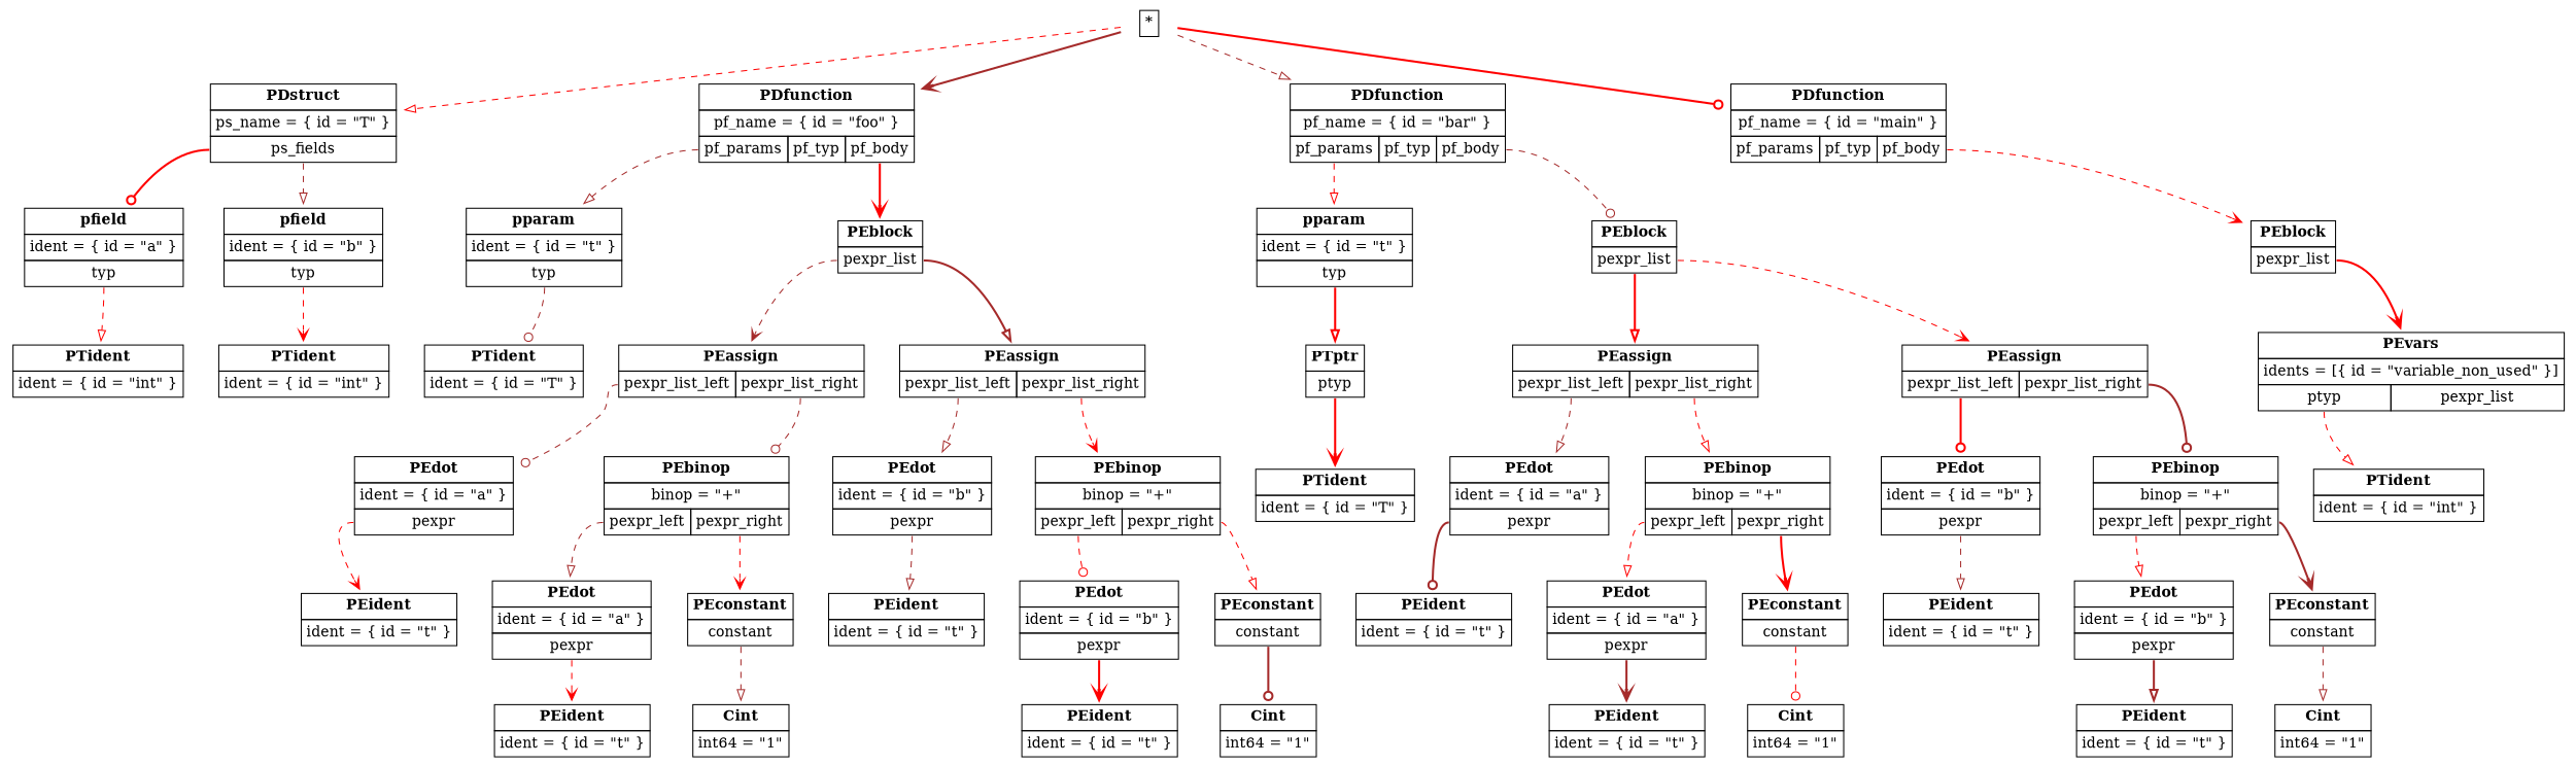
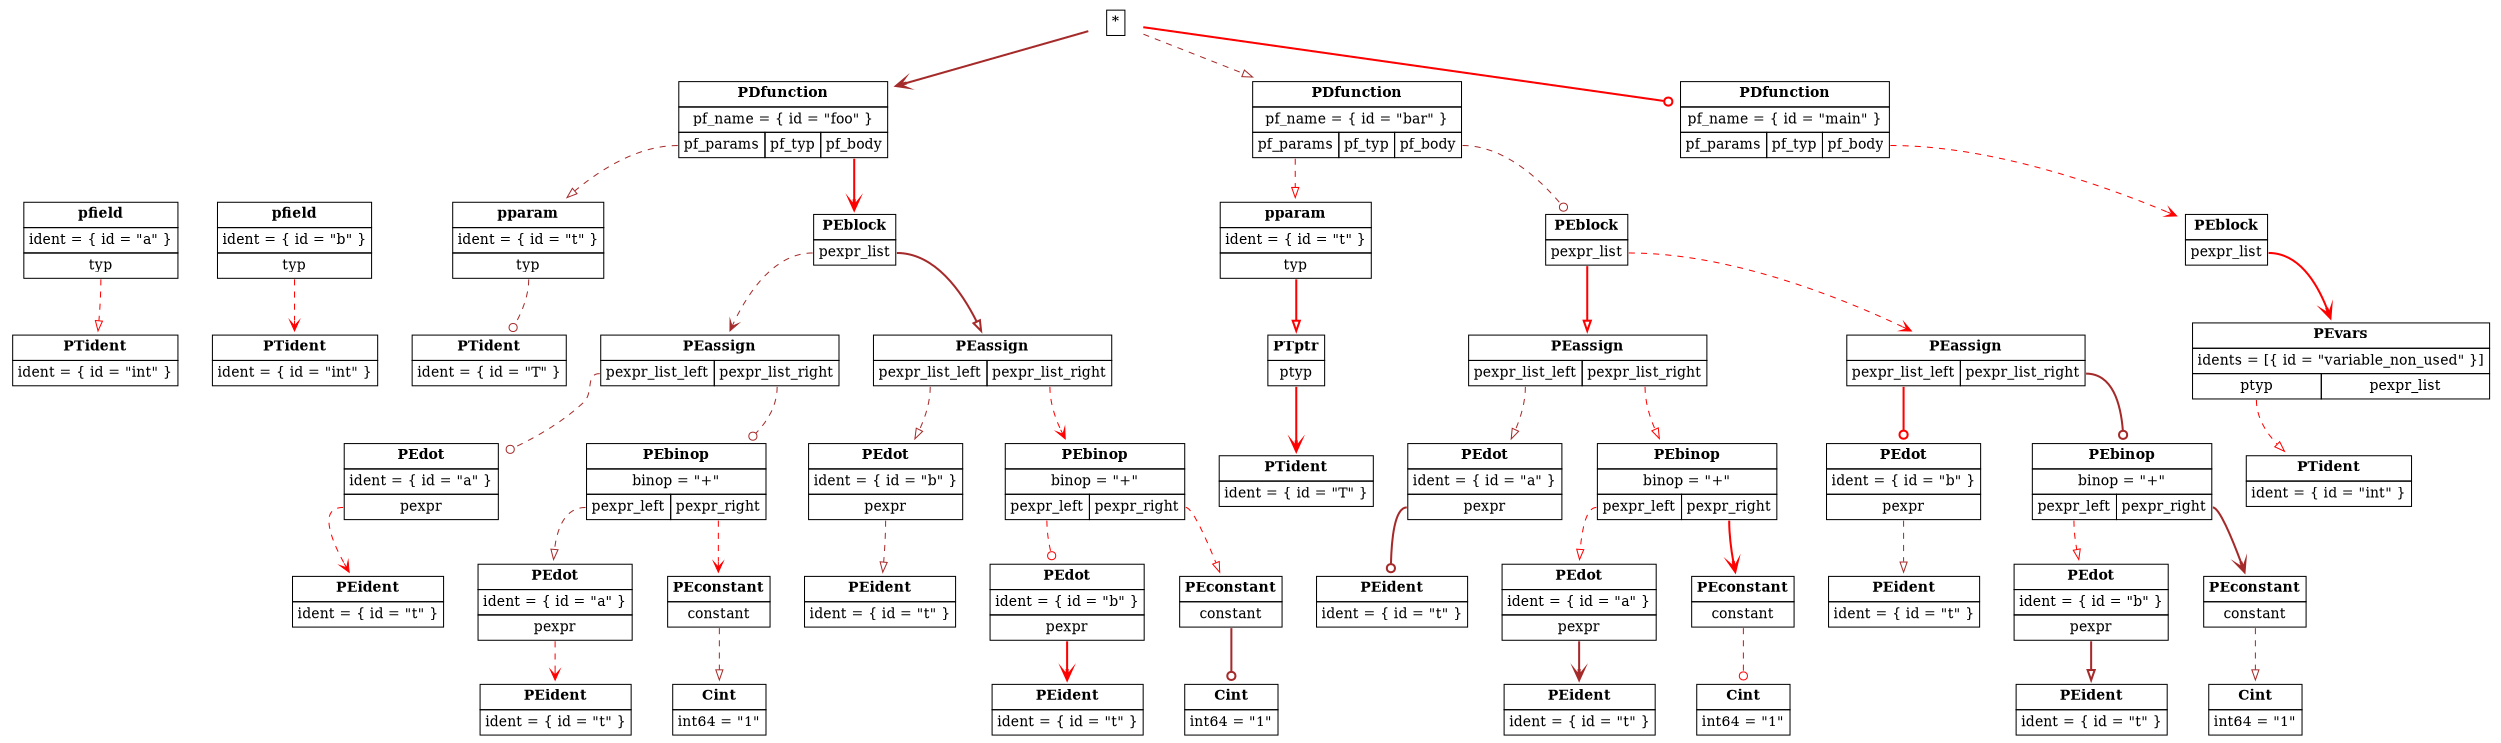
  digraph {
    node [shape=plaintext]
    edge [color=red style=dashed arrowhead=onormal tailport=pexpr]
    n1 [label=<<table border='0' cellborder='1' cellspacing='0' cellpadding='4'><tr ><td colspan = '1'><b >*</b></td></tr></table>>]
-   n2 [label=<<table border='0' cellborder='1' cellspacing='0' cellpadding='4'><tr ><td colspan = '1'><b >PDstruct</b></td></tr><tr ><td colspan = '1'>ps_name = { id = "T" }</td></tr><tr ><td port='ps_fields'>ps_fields</td></tr></table>>]
    n3 [label=<<table border='0' cellborder='1' cellspacing='0' cellpadding='4'><tr ><td colspan = '3'><b >PDfunction</b></td></tr><tr ><td colspan = '3'>pf_name = { id = "foo" }</td></tr><tr ><td port='pf_params'>pf_params</td><td port='pf_typ'>pf_typ</td><td port='pf_body'>pf_body</td></tr></table>>]
    n4 [label=<<table border='0' cellborder='1' cellspacing='0' cellpadding='4'><tr ><td colspan = '3'><b >PDfunction</b></td></tr><tr ><td colspan = '3'>pf_name = { id = "bar" }</td></tr><tr ><td port='pf_params'>pf_params</td><td port='pf_typ'>pf_typ</td><td port='pf_body'>pf_body</td></tr></table>>]
    n5 [label=<<table border='0' cellborder='1' cellspacing='0' cellpadding='4'><tr ><td colspan = '3'><b >PDfunction</b></td></tr><tr ><td colspan = '3'>pf_name = { id = "main" }</td></tr><tr ><td port='pf_params'>pf_params</td><td port='pf_typ'>pf_typ</td><td port='pf_body'>pf_body</td></tr></table>>]
    n6 [label=<<table border='0' cellborder='1' cellspacing='0' cellpadding='4'><tr ><td colspan = '1'><b >pfield</b></td></tr><tr ><td colspan = '1'>ident = { id = "a" }</td></tr><tr ><td port='typ'>typ</td></tr></table>>]
    n7 [label=<<table border='0' cellborder='1' cellspacing='0' cellpadding='4'><tr ><td colspan = '1'><b >pfield</b></td></tr><tr ><td colspan = '1'>ident = { id = "b" }</td></tr><tr ><td port='typ'>typ</td></tr></table>>]
    n8 [label=<<table border='0' cellborder='1' cellspacing='0' cellpadding='4'><tr ><td colspan = '1'><b >PTident</b></td></tr><tr ><td colspan = '1'>ident = { id = "int" }</td></tr></table>>]
    n9 [label=<<table border='0' cellborder='1' cellspacing='0' cellpadding='4'><tr ><td colspan = '1'><b >PTident</b></td></tr><tr ><td colspan = '1'>ident = { id = "int" }</td></tr></table>>]
    n10 [label=<<table border='0' cellborder='1' cellspacing='0' cellpadding='4'><tr ><td colspan = '1'><b >pparam</b></td></tr><tr ><td colspan = '1'>ident = { id = "t" }</td></tr><tr ><td port='typ'>typ</td></tr></table>>]
    n11 [label=<<table border='0' cellborder='1' cellspacing='0' cellpadding='4'><tr ><td colspan = '1'><b >PEblock</b></td></tr><tr ><td port='pexpr_list'>pexpr_list</td></tr></table>>]
    n12 [label=<<table border='0' cellborder='1' cellspacing='0' cellpadding='4'><tr ><td colspan = '1'><b >PTident</b></td></tr><tr ><td colspan = '1'>ident = { id = "T" }</td></tr></table>>]
    n13 [label=<<table border='0' cellborder='1' cellspacing='0' cellpadding='4'><tr ><td colspan = '2'><b >PEassign</b></td></tr><tr ><td port='pexpr_list_left'>pexpr_list_left</td><td port='pexpr_list_right'>pexpr_list_right</td></tr></table>>]
    n14 [label=<<table border='0' cellborder='1' cellspacing='0' cellpadding='4'><tr ><td colspan = '2'><b >PEassign</b></td></tr><tr ><td port='pexpr_list_left'>pexpr_list_left</td><td port='pexpr_list_right'>pexpr_list_right</td></tr></table>>]
    n15 [label=<<table border='0' cellborder='1' cellspacing='0' cellpadding='4'><tr ><td colspan = '1'><b >PEdot</b></td></tr><tr ><td colspan = '1'>ident = { id = "a" }</td></tr><tr ><td port='pexpr'>pexpr</td></tr></table>>]
    n16 [label=<<table border='0' cellborder='1' cellspacing='0' cellpadding='4'><tr ><td colspan = '2'><b >PEbinop</b></td></tr><tr ><td colspan = '2'>binop = "+"</td></tr><tr ><td port='pexpr_left'>pexpr_left</td><td port='pexpr_right'>pexpr_right</td></tr></table>>]
    n17 [label=<<table border='0' cellborder='1' cellspacing='0' cellpadding='4'><tr ><td colspan = '1'><b >PEident</b></td></tr><tr ><td colspan = '1'>ident = { id = "t" }</td></tr></table>>]
    n18 [label=<<table border='0' cellborder='1' cellspacing='0' cellpadding='4'><tr ><td colspan = '1'><b >PEdot</b></td></tr><tr ><td colspan = '1'>ident = { id = "a" }</td></tr><tr ><td port='pexpr'>pexpr</td></tr></table>>]
    n19 [label=<<table border='0' cellborder='1' cellspacing='0' cellpadding='4'><tr ><td colspan = '1'><b >PEconstant</b></td></tr><tr ><td port='constant'>constant</td></tr></table>>]
    n20 [label=<<table border='0' cellborder='1' cellspacing='0' cellpadding='4'><tr ><td colspan = '1'><b >PEident</b></td></tr><tr ><td colspan = '1'>ident = { id = "t" }</td></tr></table>>]
    n21 [label=<<table border='0' cellborder='1' cellspacing='0' cellpadding='4'><tr ><td colspan = '1'><b >Cint</b></td></tr><tr ><td colspan = '1'>int64 = "1"</td></tr></table>>]
    n22 [label=<<table border='0' cellborder='1' cellspacing='0' cellpadding='4'><tr ><td colspan = '1'><b >PEdot</b></td></tr><tr ><td colspan = '1'>ident = { id = "b" }</td></tr><tr ><td port='pexpr'>pexpr</td></tr></table>>]
    n23 [label=<<table border='0' cellborder='1' cellspacing='0' cellpadding='4'><tr ><td colspan = '2'><b >PEbinop</b></td></tr><tr ><td colspan = '2'>binop = "+"</td></tr><tr ><td port='pexpr_left'>pexpr_left</td><td port='pexpr_right'>pexpr_right</td></tr></table>>]
    n24 [label=<<table border='0' cellborder='1' cellspacing='0' cellpadding='4'><tr ><td colspan = '1'><b >PEident</b></td></tr><tr ><td colspan = '1'>ident = { id = "t" }</td></tr></table>>]
    n25 [label=<<table border='0' cellborder='1' cellspacing='0' cellpadding='4'><tr ><td colspan = '1'><b >PEdot</b></td></tr><tr ><td colspan = '1'>ident = { id = "b" }</td></tr><tr ><td port='pexpr'>pexpr</td></tr></table>>]
    n26 [label=<<table border='0' cellborder='1' cellspacing='0' cellpadding='4'><tr ><td colspan = '1'><b >PEconstant</b></td></tr><tr ><td port='constant'>constant</td></tr></table>>]
    n27 [label=<<table border='0' cellborder='1' cellspacing='0' cellpadding='4'><tr ><td colspan = '1'><b >PEident</b></td></tr><tr ><td colspan = '1'>ident = { id = "t" }</td></tr></table>>]
    n28 [label=<<table border='0' cellborder='1' cellspacing='0' cellpadding='4'><tr ><td colspan = '1'><b >Cint</b></td></tr><tr ><td colspan = '1'>int64 = "1"</td></tr></table>>]
    n29 [label=<<table border='0' cellborder='1' cellspacing='0' cellpadding='4'><tr ><td colspan = '1'><b >pparam</b></td></tr><tr ><td colspan = '1'>ident = { id = "t" }</td></tr><tr ><td port='typ'>typ</td></tr></table>>]
    n30 [label=<<table border='0' cellborder='1' cellspacing='0' cellpadding='4'><tr ><td colspan = '1'><b >PEblock</b></td></tr><tr ><td port='pexpr_list'>pexpr_list</td></tr></table>>]
    n31 [label=<<table border='0' cellborder='1' cellspacing='0' cellpadding='4'><tr ><td colspan = '1'><b >PTptr</b></td></tr><tr ><td port='ptyp'>ptyp</td></tr></table>>]
    n32 [label=<<table border='0' cellborder='1' cellspacing='0' cellpadding='4'><tr ><td colspan = '1'><b >PTident</b></td></tr><tr ><td colspan = '1'>ident = { id = "T" }</td></tr></table>>]
    n33 [label=<<table border='0' cellborder='1' cellspacing='0' cellpadding='4'><tr ><td colspan = '2'><b >PEassign</b></td></tr><tr ><td port='pexpr_list_left'>pexpr_list_left</td><td port='pexpr_list_right'>pexpr_list_right</td></tr></table>>]
    n34 [label=<<table border='0' cellborder='1' cellspacing='0' cellpadding='4'><tr ><td colspan = '2'><b >PEassign</b></td></tr><tr ><td port='pexpr_list_left'>pexpr_list_left</td><td port='pexpr_list_right'>pexpr_list_right</td></tr></table>>]
    n35 [label=<<table border='0' cellborder='1' cellspacing='0' cellpadding='4'><tr ><td colspan = '1'><b >PEdot</b></td></tr><tr ><td colspan = '1'>ident = { id = "a" }</td></tr><tr ><td port='pexpr'>pexpr</td></tr></table>>]
    n36 [label=<<table border='0' cellborder='1' cellspacing='0' cellpadding='4'><tr ><td colspan = '2'><b >PEbinop</b></td></tr><tr ><td colspan = '2'>binop = "+"</td></tr><tr ><td port='pexpr_left'>pexpr_left</td><td port='pexpr_right'>pexpr_right</td></tr></table>>]
    n37 [label=<<table border='0' cellborder='1' cellspacing='0' cellpadding='4'><tr ><td colspan = '1'><b >PEident</b></td></tr><tr ><td colspan = '1'>ident = { id = "t" }</td></tr></table>>]
    n38 [label=<<table border='0' cellborder='1' cellspacing='0' cellpadding='4'><tr ><td colspan = '1'><b >PEdot</b></td></tr><tr ><td colspan = '1'>ident = { id = "a" }</td></tr><tr ><td port='pexpr'>pexpr</td></tr></table>>]
    n39 [label=<<table border='0' cellborder='1' cellspacing='0' cellpadding='4'><tr ><td colspan = '1'><b >PEconstant</b></td></tr><tr ><td port='constant'>constant</td></tr></table>>]
    n40 [label=<<table border='0' cellborder='1' cellspacing='0' cellpadding='4'><tr ><td colspan = '1'><b >PEident</b></td></tr><tr ><td colspan = '1'>ident = { id = "t" }</td></tr></table>>]
    n41 [label=<<table border='0' cellborder='1' cellspacing='0' cellpadding='4'><tr ><td colspan = '1'><b >Cint</b></td></tr><tr ><td colspan = '1'>int64 = "1"</td></tr></table>>]
    n42 [label=<<table border='0' cellborder='1' cellspacing='0' cellpadding='4'><tr ><td colspan = '1'><b >PEdot</b></td></tr><tr ><td colspan = '1'>ident = { id = "b" }</td></tr><tr ><td port='pexpr'>pexpr</td></tr></table>>]
    n43 [label=<<table border='0' cellborder='1' cellspacing='0' cellpadding='4'><tr ><td colspan = '2'><b >PEbinop</b></td></tr><tr ><td colspan = '2'>binop = "+"</td></tr><tr ><td port='pexpr_left'>pexpr_left</td><td port='pexpr_right'>pexpr_right</td></tr></table>>]
    n44 [label=<<table border='0' cellborder='1' cellspacing='0' cellpadding='4'><tr ><td colspan = '1'><b >PEident</b></td></tr><tr ><td colspan = '1'>ident = { id = "t" }</td></tr></table>>]
    n45 [label=<<table border='0' cellborder='1' cellspacing='0' cellpadding='4'><tr ><td colspan = '1'><b >PEdot</b></td></tr><tr ><td colspan = '1'>ident = { id = "b" }</td></tr><tr ><td port='pexpr'>pexpr</td></tr></table>>]
    n46 [label=<<table border='0' cellborder='1' cellspacing='0' cellpadding='4'><tr ><td colspan = '1'><b >PEconstant</b></td></tr><tr ><td port='constant'>constant</td></tr></table>>]
    n47 [label=<<table border='0' cellborder='1' cellspacing='0' cellpadding='4'><tr ><td colspan = '1'><b >PEident</b></td></tr><tr ><td colspan = '1'>ident = { id = "t" }</td></tr></table>>]
    n48 [label=<<table border='0' cellborder='1' cellspacing='0' cellpadding='4'><tr ><td colspan = '1'><b >Cint</b></td></tr><tr ><td colspan = '1'>int64 = "1"</td></tr></table>>]
    n49 [label=<<table border='0' cellborder='1' cellspacing='0' cellpadding='4'><tr ><td colspan = '1'><b >PEblock</b></td></tr><tr ><td port='pexpr_list'>pexpr_list</td></tr></table>>]
    n50 [label=<<table border='0' cellborder='1' cellspacing='0' cellpadding='4'><tr ><td colspan = '2'><b >PEvars</b></td></tr><tr ><td colspan = '2'>idents = [{ id = "variable_non_used" }]</td></tr><tr ><td port='ptyp'>ptyp</td><td port='pexpr_list'>pexpr_list</td></tr></table>>]
    n51 [label=<<table border='0' cellborder='1' cellspacing='0' cellpadding='4'><tr ><td colspan = '1'><b >PTident</b></td></tr><tr ><td colspan = '1'>ident = { id = "int" }</td></tr></table>>]
-   n1 -> n2 [tailport=""]
    n1 -> n3 [color=brown style=bold arrowhead=vee tailport=""]
    n1 -> n4 [color=brown tailport=""]
    n1 -> n5 [style=bold arrowhead=odot tailport=""]
-   n2 -> n6 [tailport=ps_fields style=bold arrowhead=odot]
-   n2 -> n7 [tailport=ps_fields color=brown]
    n3 -> n10 [tailport=pf_params color=brown]
    n3 -> n11 [tailport=pf_body style=bold arrowhead=vee]
    n4 -> n29 [tailport=pf_params]
    n4 -> n30 [tailport=pf_body color=brown arrowhead=odot]
    n5 -> n49 [tailport=pf_body arrowhead=vee]
    n6 -> n8 [tailport=typ]
    n7 -> n9 [tailport=typ arrowhead=vee]
    n10 -> n12 [tailport=typ color=brown arrowhead=odot]
    n11 -> n13 [tailport=pexpr_list color=brown arrowhead=vee]
    n11 -> n14 [tailport=pexpr_list color=brown style=bold]
    n13 -> n15 [tailport=pexpr_list_left color=brown arrowhead=odot]
    n13 -> n16 [tailport=pexpr_list_right color=brown arrowhead=odot]
    n14 -> n22 [tailport=pexpr_list_left color=brown]
    n14 -> n23 [tailport=pexpr_list_right arrowhead=vee]
    n15 -> n17 [arrowhead=vee]
    n16 -> n18 [tailport=pexpr_left color=brown]
    n16 -> n19 [tailport=pexpr_right arrowhead=vee]
    n18 -> n20 [arrowhead=vee]
    n19 -> n21 [tailport=constant color=brown]
    n22 -> n24 [color=brown]
    n23 -> n25 [tailport=pexpr_left arrowhead=odot]
    n23 -> n26 [tailport=pexpr_right]
    n25 -> n27 [style=bold arrowhead=vee]
    n26 -> n28 [tailport=constant color=brown style=bold arrowhead=odot]
    n29 -> n31 [tailport=typ style=bold]
    n30 -> n33 [tailport=pexpr_list style=bold]
    n30 -> n34 [tailport=pexpr_list arrowhead=vee]
    n31 -> n32 [tailport=ptyp style=bold arrowhead=vee]
    n33 -> n35 [tailport=pexpr_list_left color=brown]
    n33 -> n36 [tailport=pexpr_list_right]
    n34 -> n42 [tailport=pexpr_list_left style=bold arrowhead=odot]
    n34 -> n43 [tailport=pexpr_list_right color=brown style=bold arrowhead=odot]
    n35 -> n37 [color=brown style=bold arrowhead=odot]
    n36 -> n38 [tailport=pexpr_left]
    n36 -> n39 [tailport=pexpr_right style=bold arrowhead=vee]
    n38 -> n40 [color=brown style=bold arrowhead=vee]
    n39 -> n41 [tailport=constant arrowhead=odot]
    n42 -> n44 [color=brown]
    n43 -> n45 [tailport=pexpr_left]
    n43 -> n46 [tailport=pexpr_right color=brown style=bold arrowhead=vee]
    n45 -> n47 [color=brown style=bold]
    n46 -> n48 [tailport=constant color=brown]
    n49 -> n50 [tailport=pexpr_list style=bold arrowhead=vee]
    n50 -> n51 [tailport=ptyp]
  }
